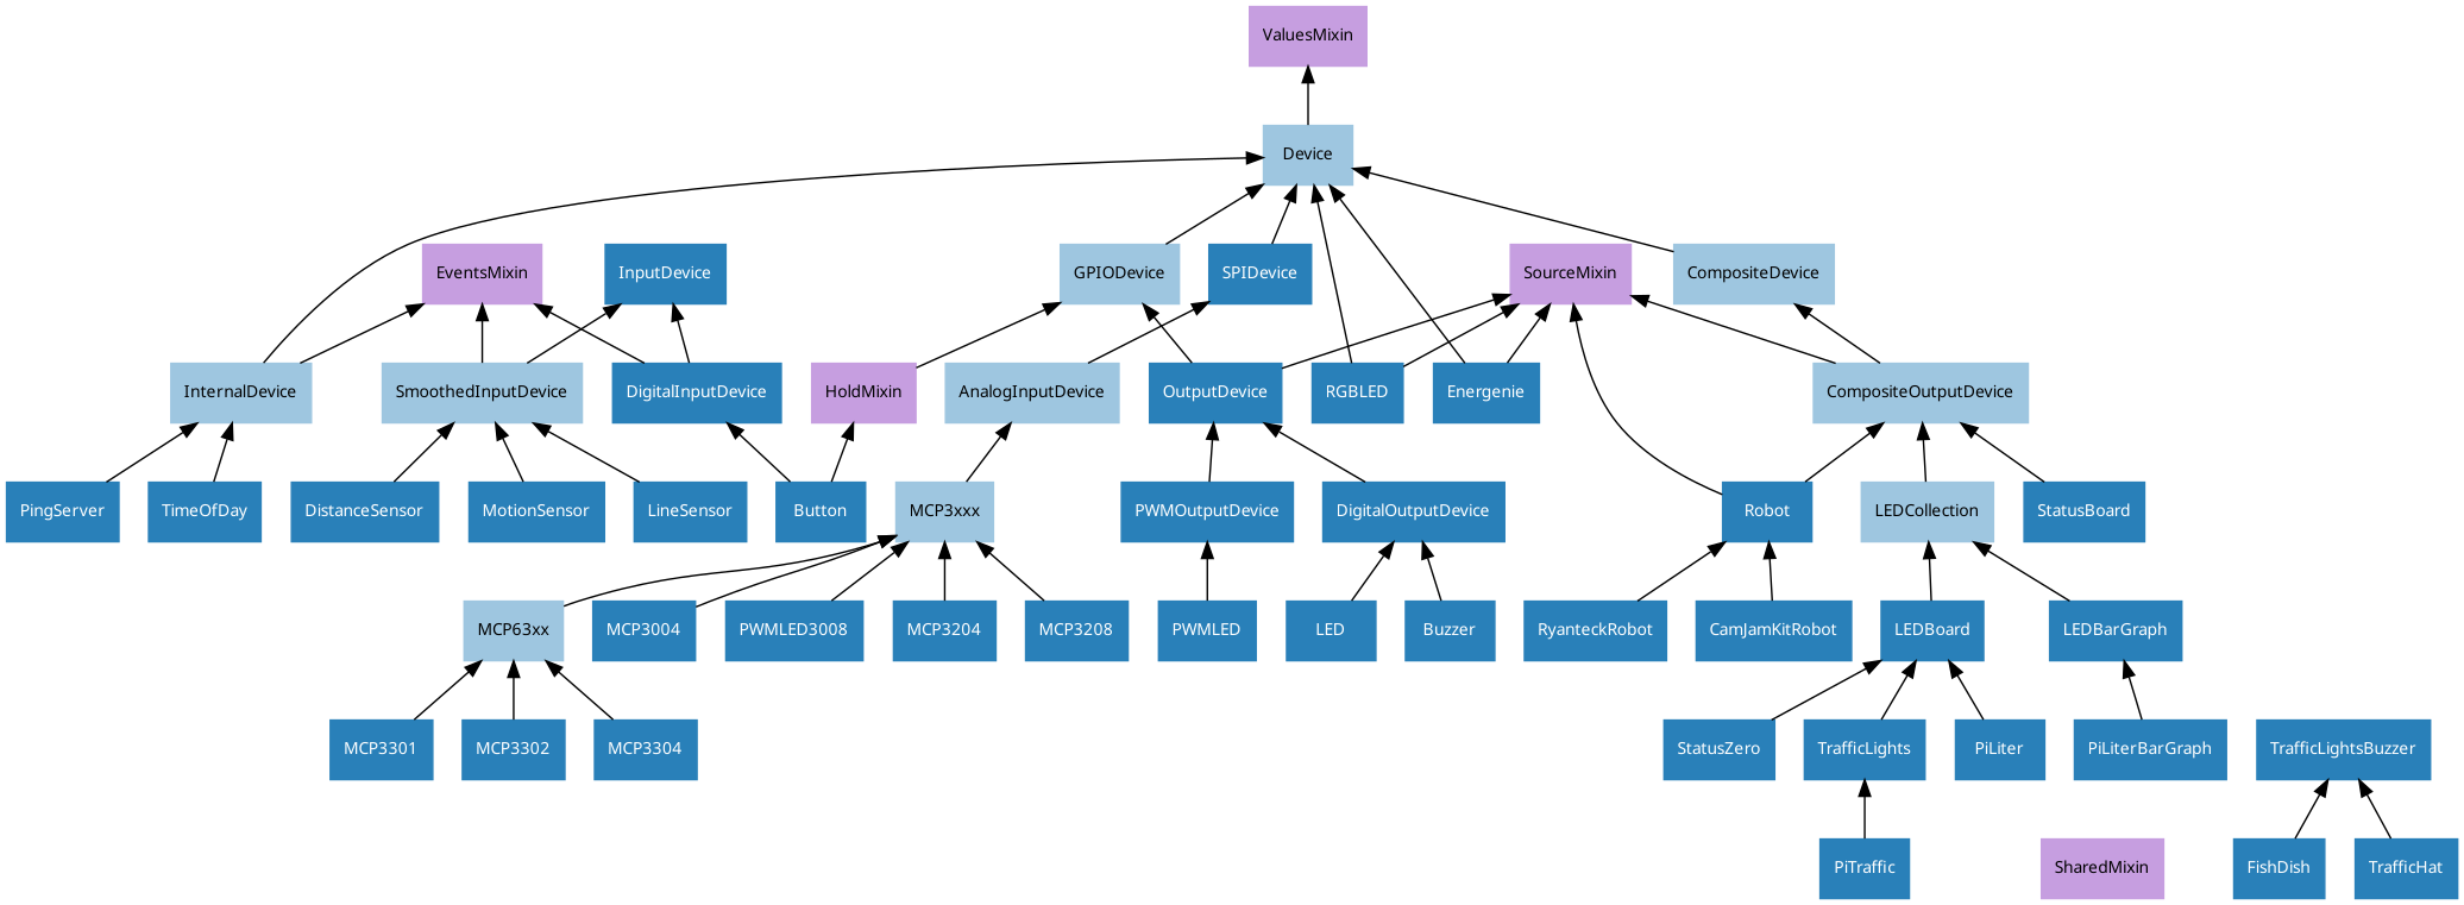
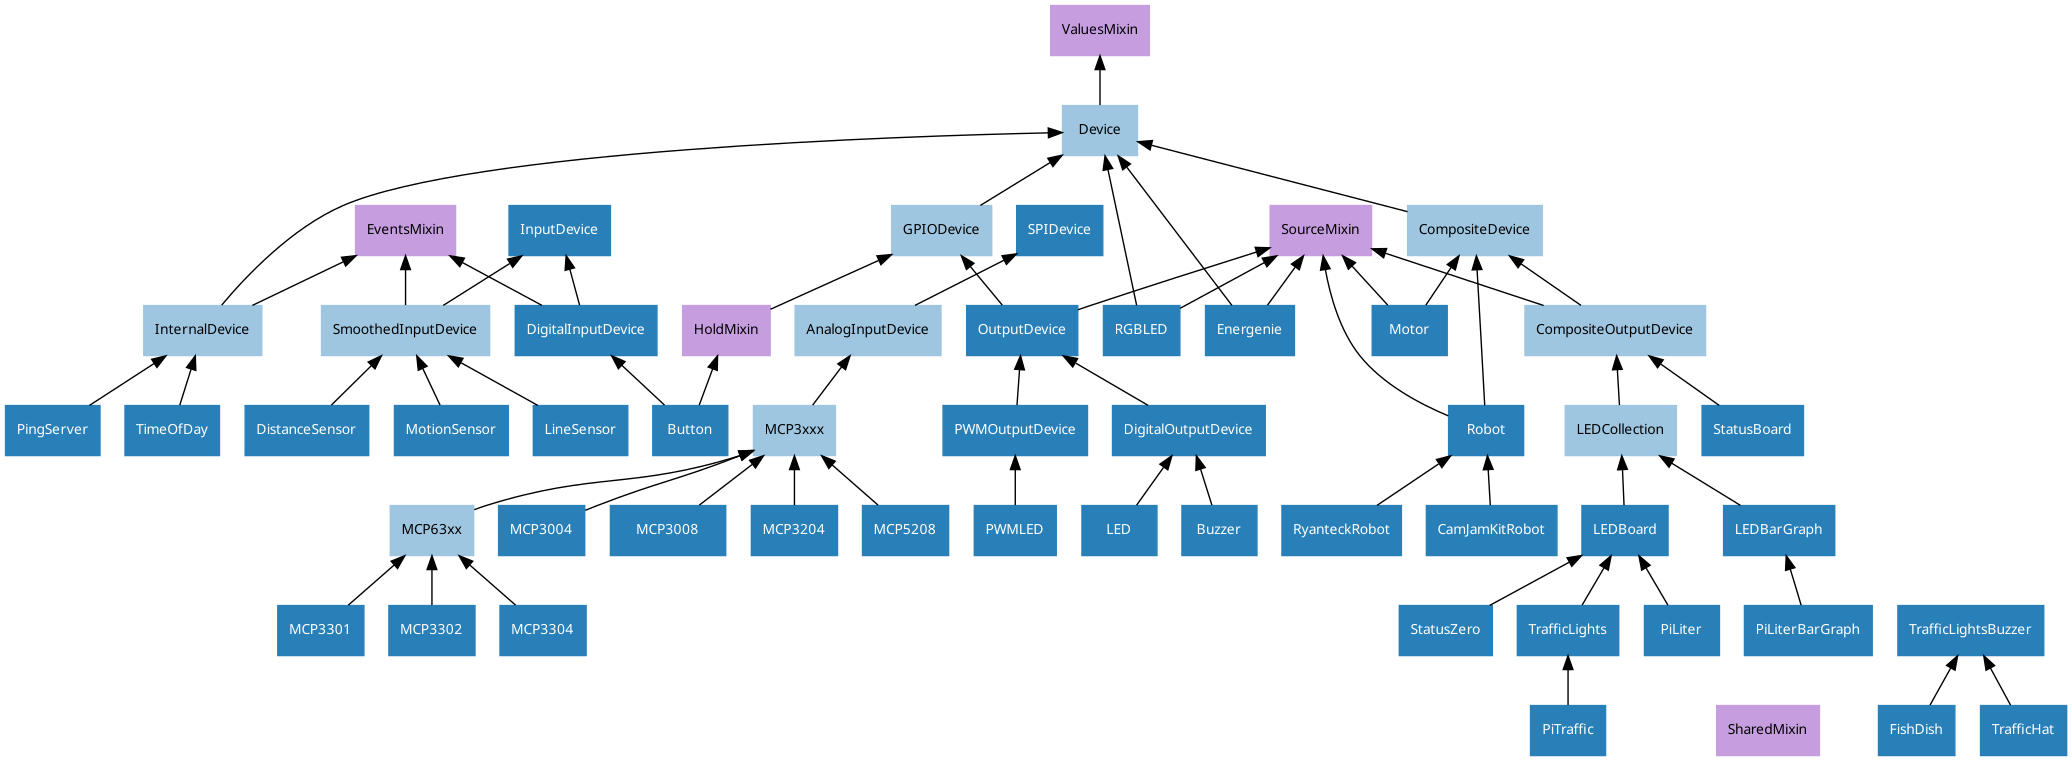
  digraph {
    rankdir=BT
    node [color="#2980b9" fontcolor="#ffffff" fontname=Sans fontsize=10 shape=rect style=filled]
    ValuesMixin [color="#c69ee0" fontcolor="#000000"]
    SourceMixin [color="#c69ee0" fontcolor="#000000"]
    SharedMixin [color="#c69ee0" fontcolor="#000000"]
    EventsMixin [color="#c69ee0" fontcolor="#000000"]
    HoldMixin [color="#c69ee0" fontcolor="#000000"]
    GPIODevice [color="#9ec6e0" fontcolor="#000000"]
    Device [color="#9ec6e0" fontcolor="#000000"]
    SmoothedInputDevice [color="#9ec6e0" fontcolor="#000000"]
    InputDevice
    AnalogInputDevice [color="#9ec6e0" fontcolor="#000000"]
    SPIDevice
    MCP3xxx [color="#9ec6e0" fontcolor="#000000"]
    n13 [color="#9ec6e0" fontcolor="#000000" label=MCP63xx]
    CompositeDevice [color="#9ec6e0" fontcolor="#000000"]
    CompositeOutputDevice [color="#9ec6e0" fontcolor="#000000"]
    LEDCollection [color="#9ec6e0" fontcolor="#000000"]
    InternalDevice [color="#9ec6e0" fontcolor="#000000"]
    DigitalInputDevice
    Button
    MotionSensor
    LineSensor
    DistanceSensor
    OutputDevice
    DigitalOutputDevice
    LED
    Buzzer
    PWMOutputDevice
    PWMLED
    RGBLED
    MCP3004
-   MCP3008 [label=PWMLED3008]
+   MCP3008
    MCP3204
-   MCP3208
+   MCP3208 [label=MCP5208]
    MCP3301
    MCP3302
    MCP3304
    LEDBoard
    LEDBarGraph
    PiLiter
    PiLiterBarGraph
    StatusZero
    TrafficLights
    PiTraffic
    StatusBoard
    FishDish
    TrafficLightsBuzzer
    TrafficHat
    Robot
    Energenie
    RyanteckRobot
    CamJamKitRobot
+   Motor
    TimeOfDay
    PingServer
    HoldMixin -> GPIODevice
    GPIODevice -> Device
    Device -> ValuesMixin
    SmoothedInputDevice -> EventsMixin
    SmoothedInputDevice -> InputDevice
    AnalogInputDevice -> SPIDevice
-   SPIDevice -> Device
    MCP3xxx -> AnalogInputDevice
    n13 -> MCP3xxx
    CompositeDevice -> Device
    CompositeOutputDevice -> SourceMixin
    CompositeOutputDevice -> CompositeDevice
    LEDCollection -> CompositeOutputDevice
    InternalDevice -> EventsMixin
    InternalDevice -> Device
    DigitalInputDevice -> EventsMixin
    DigitalInputDevice -> InputDevice
    Button -> HoldMixin
    Button -> DigitalInputDevice
    MotionSensor -> SmoothedInputDevice
    LineSensor -> SmoothedInputDevice
    DistanceSensor -> SmoothedInputDevice
    OutputDevice -> SourceMixin
    OutputDevice -> GPIODevice
    DigitalOutputDevice -> OutputDevice
    LED -> DigitalOutputDevice
    Buzzer -> DigitalOutputDevice
    PWMOutputDevice -> OutputDevice
    PWMLED -> PWMOutputDevice
    RGBLED -> SourceMixin
    RGBLED -> Device
    MCP3004 -> MCP3xxx
    MCP3008 -> MCP3xxx
    MCP3204 -> MCP3xxx
    MCP3208 -> MCP3xxx
    MCP3301 -> n13
    MCP3302 -> n13
    MCP3304 -> n13
    LEDBoard -> LEDCollection
    LEDBarGraph -> LEDCollection
    PiLiter -> LEDBoard
    PiLiterBarGraph -> LEDBarGraph
    StatusZero -> LEDBoard
    TrafficLights -> LEDBoard
    PiTraffic -> TrafficLights
    StatusBoard -> CompositeOutputDevice
    FishDish -> TrafficLightsBuzzer
    TrafficHat -> TrafficLightsBuzzer
    Robot -> SourceMixin
-   Robot -> CompositeOutputDevice
+   Robot -> CompositeDevice
    Energenie -> SourceMixin
    Energenie -> Device
    RyanteckRobot -> Robot
    CamJamKitRobot -> Robot
+   Motor -> SourceMixin
+   Motor -> CompositeDevice
    TimeOfDay -> InternalDevice
    PingServer -> InternalDevice
  }
